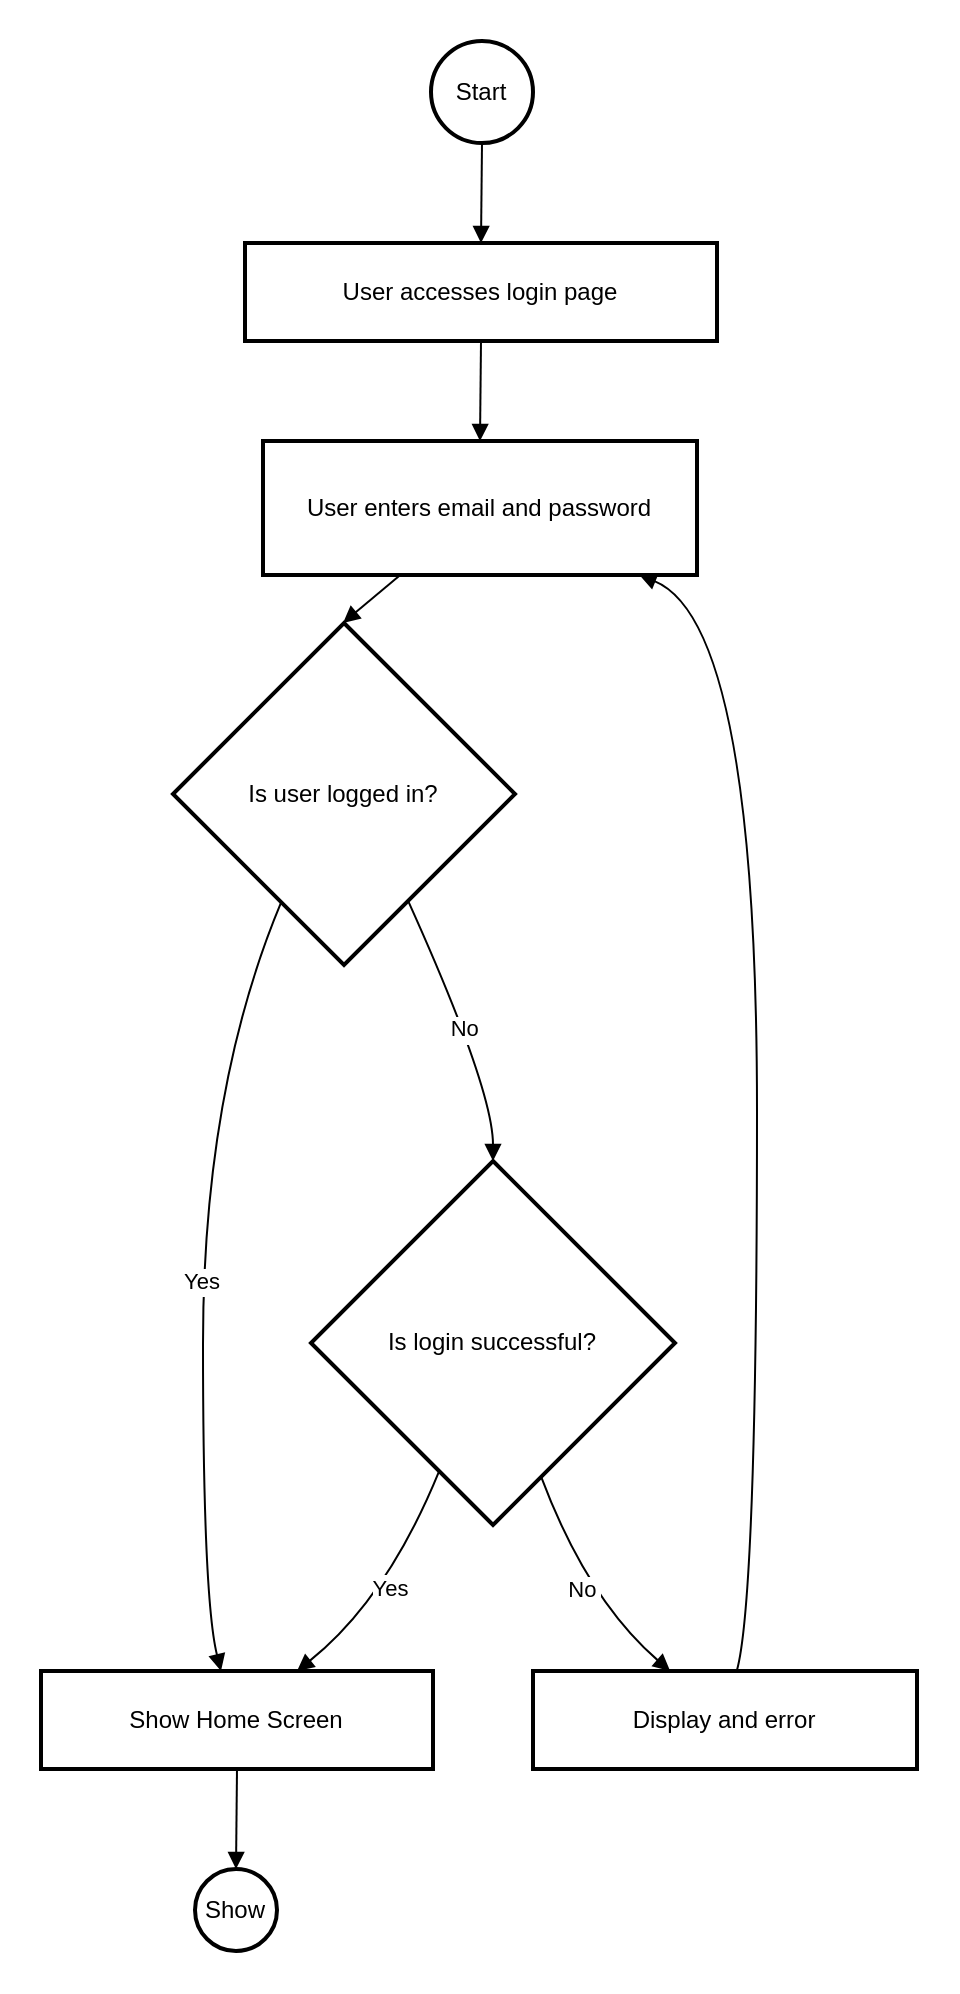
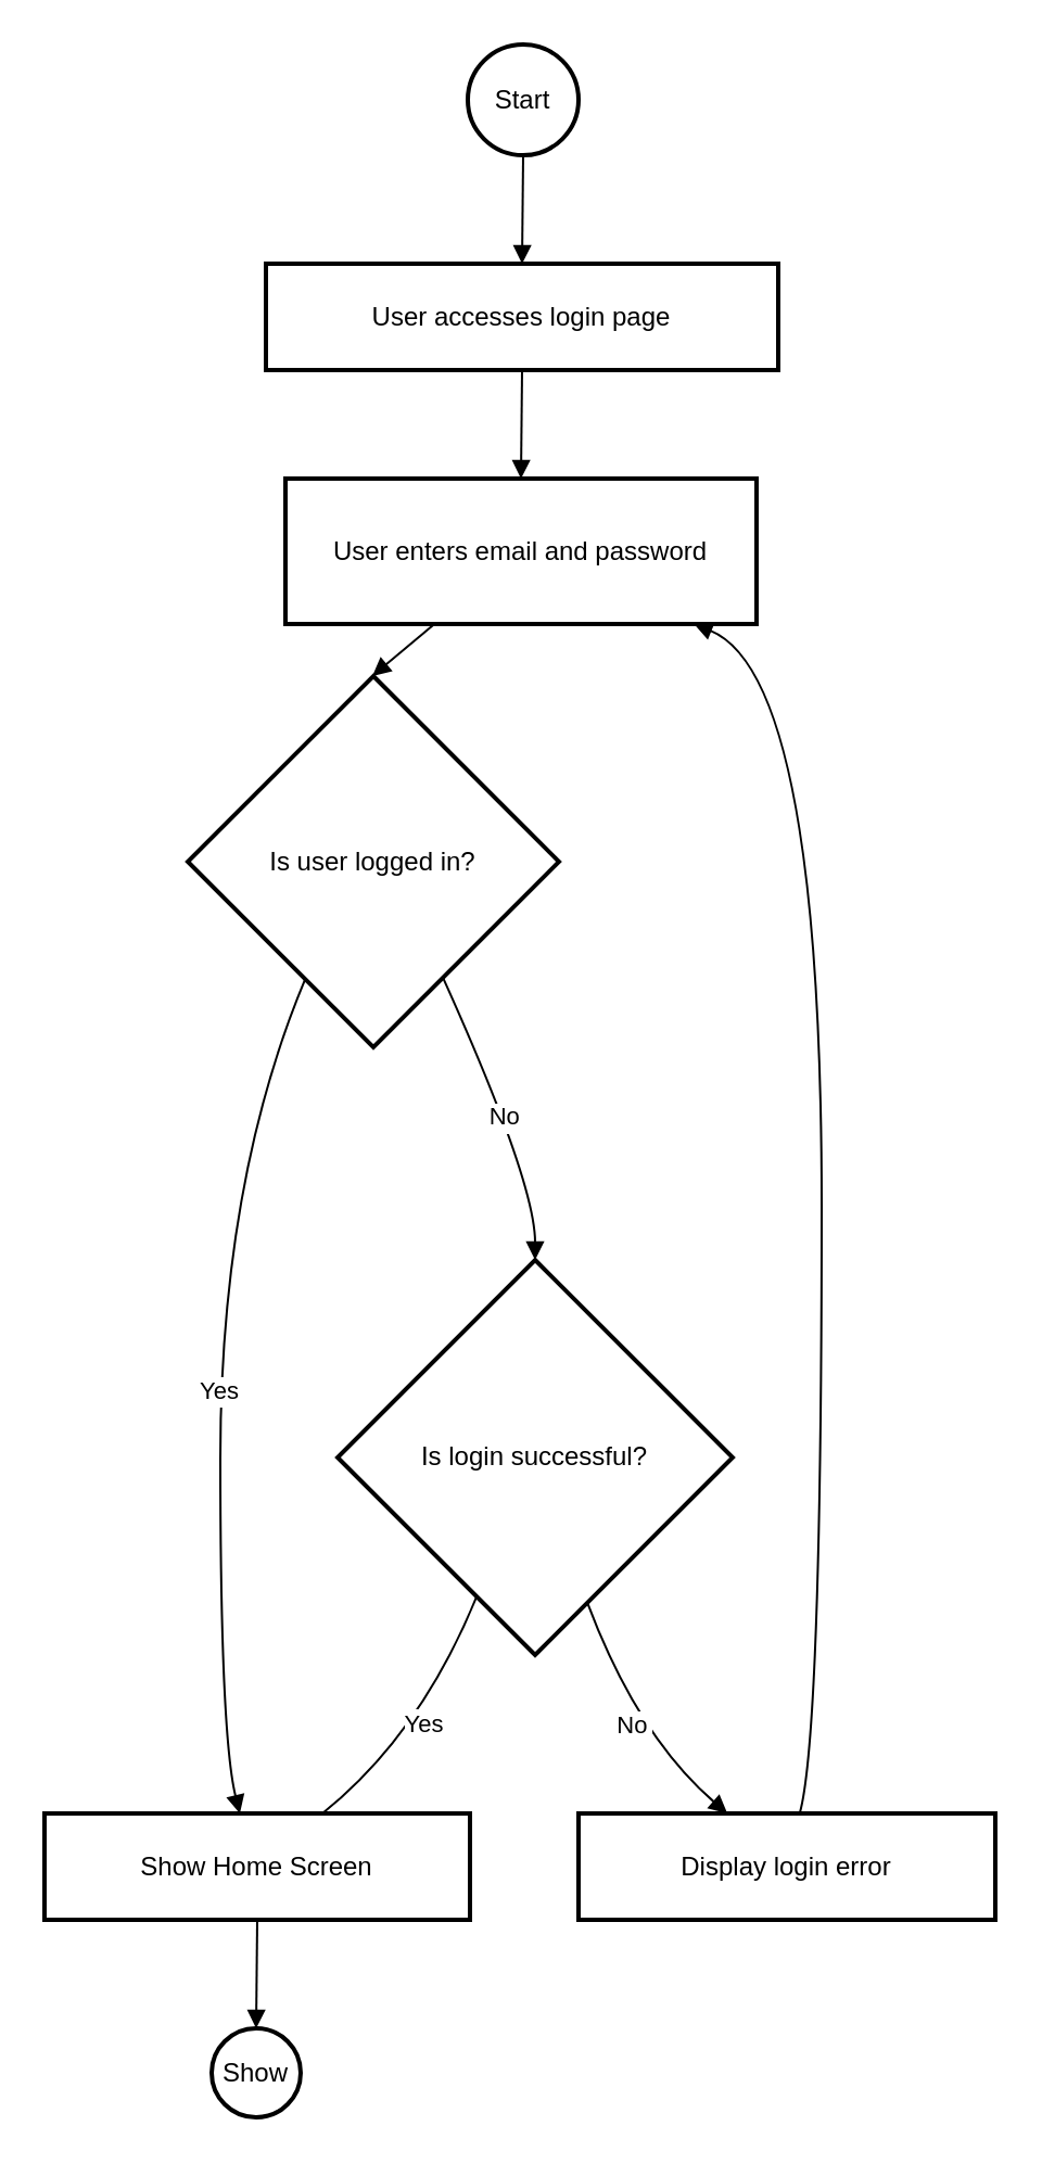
  <mxCell id="0" />
  <mxCell id="1" parent="0" />
  <mxCell id="2" value="Start" style="ellipse;aspect=fixed;strokeWidth=2;whiteSpace=wrap;" vertex="1" parent="1"><mxGeometry x="215" y="20" width="51" height="51" as="geometry" /></mxCell>
  <mxCell id="3" value="User accesses login page" style="whiteSpace=wrap;strokeWidth=2;" vertex="1" parent="1"><mxGeometry x="122" y="121" width="236" height="49" as="geometry" /></mxCell>
  <mxCell id="4" value="User enters email and password" style="whiteSpace=wrap;strokeWidth=2;" vertex="1" parent="1"><mxGeometry x="131" y="220" width="217" height="67" as="geometry" /></mxCell>
  <mxCell id="5" value="Is user logged in?" style="rhombus;strokeWidth=2;whiteSpace=wrap;" vertex="1" parent="1"><mxGeometry x="86" y="311" width="171" height="171" as="geometry" /></mxCell>
  <mxCell id="6" value="Show Home Screen" style="whiteSpace=wrap;strokeWidth=2;" vertex="1" parent="1"><mxGeometry x="20" y="835" width="196" height="49" as="geometry" /></mxCell>
  <mxCell id="7" value="Is login successful?" style="rhombus;strokeWidth=2;whiteSpace=wrap;" vertex="1" parent="1"><mxGeometry x="155" y="580" width="182" height="182" as="geometry" /></mxCell>
- <mxCell id="8" value="Display and error" style="whiteSpace=wrap;strokeWidth=2;" vertex="1" parent="1"><mxGeometry x="266" y="835" width="192" height="49" as="geometry" /></mxCell>
+ <mxCell id="8" value="Display login error" style="whiteSpace=wrap;strokeWidth=2;" vertex="1" parent="1"><mxGeometry x="266" y="835" width="192" height="49" as="geometry" /></mxCell>
  <mxCell id="9" value="Show" style="ellipse;aspect=fixed;strokeWidth=2;whiteSpace=wrap;" vertex="1" parent="1"><mxGeometry x="97" y="934" width="41" height="41" as="geometry" /></mxCell>
  <mxCell id="10" value="" style="curved=1;startArrow=none;endArrow=block;exitX=0.49;exitY=0.99;entryX=0.5;entryY=-0.01;rounded=0;" edge="1" parent="1" source="2" target="3"><mxGeometry relative="1" as="geometry"><Array as="points" /></mxGeometry></mxCell>
  <mxCell id="11" value="" style="curved=1;startArrow=none;endArrow=block;exitX=0.5;exitY=0.99;entryX=0.5;entryY=-0.01;rounded=0;" edge="1" parent="1" source="3" target="4"><mxGeometry relative="1" as="geometry"><Array as="points" /></mxGeometry></mxCell>
  <mxCell id="12" value="" style="curved=1;startArrow=none;endArrow=block;exitX=0.32;exitY=0.99;entryX=0.5;entryY=0;rounded=0;" edge="1" parent="1" source="4" target="5"><mxGeometry relative="1" as="geometry"><Array as="points"><mxPoint x="171" y="311" /></Array></mxGeometry></mxCell>
  <mxCell id="13" value="Yes" style="curved=1;startArrow=none;endArrow=block;exitX=0.21;exitY=1;entryX=0.46;entryY=0.01;rounded=0;" edge="1" parent="1" source="5" target="6"><mxGeometry relative="1" as="geometry"><Array as="points"><mxPoint x="101" y="544" /><mxPoint x="101" y="799" /></Array></mxGeometry></mxCell>
  <mxCell id="14" value="No" style="curved=1;startArrow=none;endArrow=block;exitX=0.8;exitY=1;entryX=0.5;entryY=0;rounded=0;" edge="1" parent="1" source="5" target="7"><mxGeometry relative="1" as="geometry"><Array as="points"><mxPoint x="246" y="544" /></Array></mxGeometry></mxCell>
- <mxCell id="15" value="Yes" style="curved=1;startArrow=none;endArrow=block;exitX=0.29;exitY=1;entryX=0.65;entryY=0.01;rounded=0;" edge="1" parent="1" source="7" target="6"><mxGeometry relative="1" as="geometry"><Array as="points"><mxPoint x="193" y="799" /></Array></mxGeometry></mxCell>
+ <mxCell id="15" value="Yes" style="curved=1;startArrow=none;endArrow=none;exitX=0.29;exitY=1;entryX=0.65;entryY=0.01;rounded=0;" edge="1" parent="1" source="7" target="6"><mxGeometry relative="1" as="geometry"><Array as="points"><mxPoint x="193" y="799" /></Array></mxGeometry></mxCell>
  <mxCell id="16" value="No" style="curved=1;startArrow=none;endArrow=block;exitX=0.68;exitY=1;entryX=0.36;entryY=0.01;rounded=0;" edge="1" parent="1" source="7" target="8"><mxGeometry relative="1" as="geometry"><Array as="points"><mxPoint x="293" y="799" /></Array></mxGeometry></mxCell>
  <mxCell id="17" value="" style="curved=1;startArrow=none;endArrow=block;exitX=0.53;exitY=0.01;entryX=0.86;entryY=0.99;rounded=0;" edge="1" parent="1" source="8" target="4"><mxGeometry relative="1" as="geometry"><Array as="points"><mxPoint x="378" y="799" /><mxPoint x="378" y="311" /></Array></mxGeometry></mxCell>
  <mxCell id="18" value="" style="curved=1;startArrow=none;endArrow=block;exitX=0.5;exitY=1.01;entryX=0.51;entryY=0.01;rounded=0;" edge="1" parent="1" source="6" target="9"><mxGeometry relative="1" as="geometry"><Array as="points" /></mxGeometry></mxCell>
